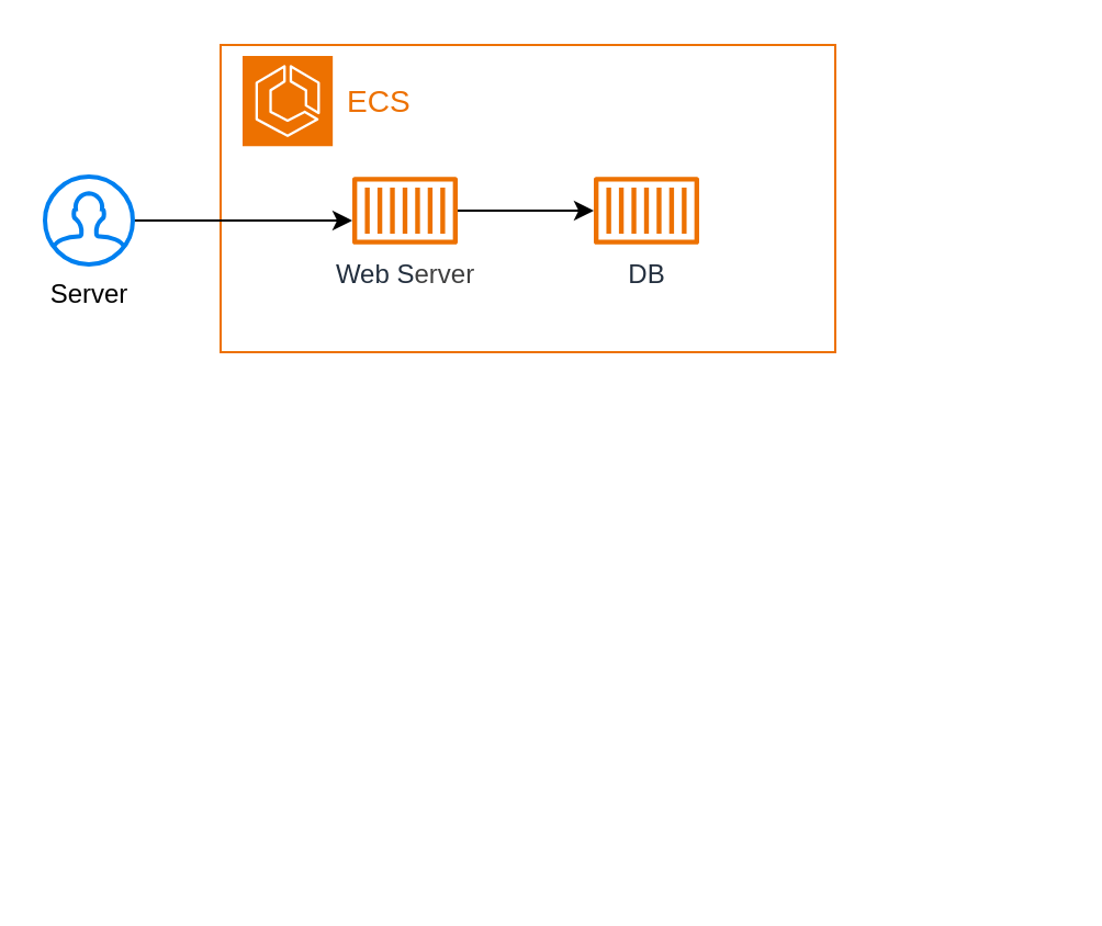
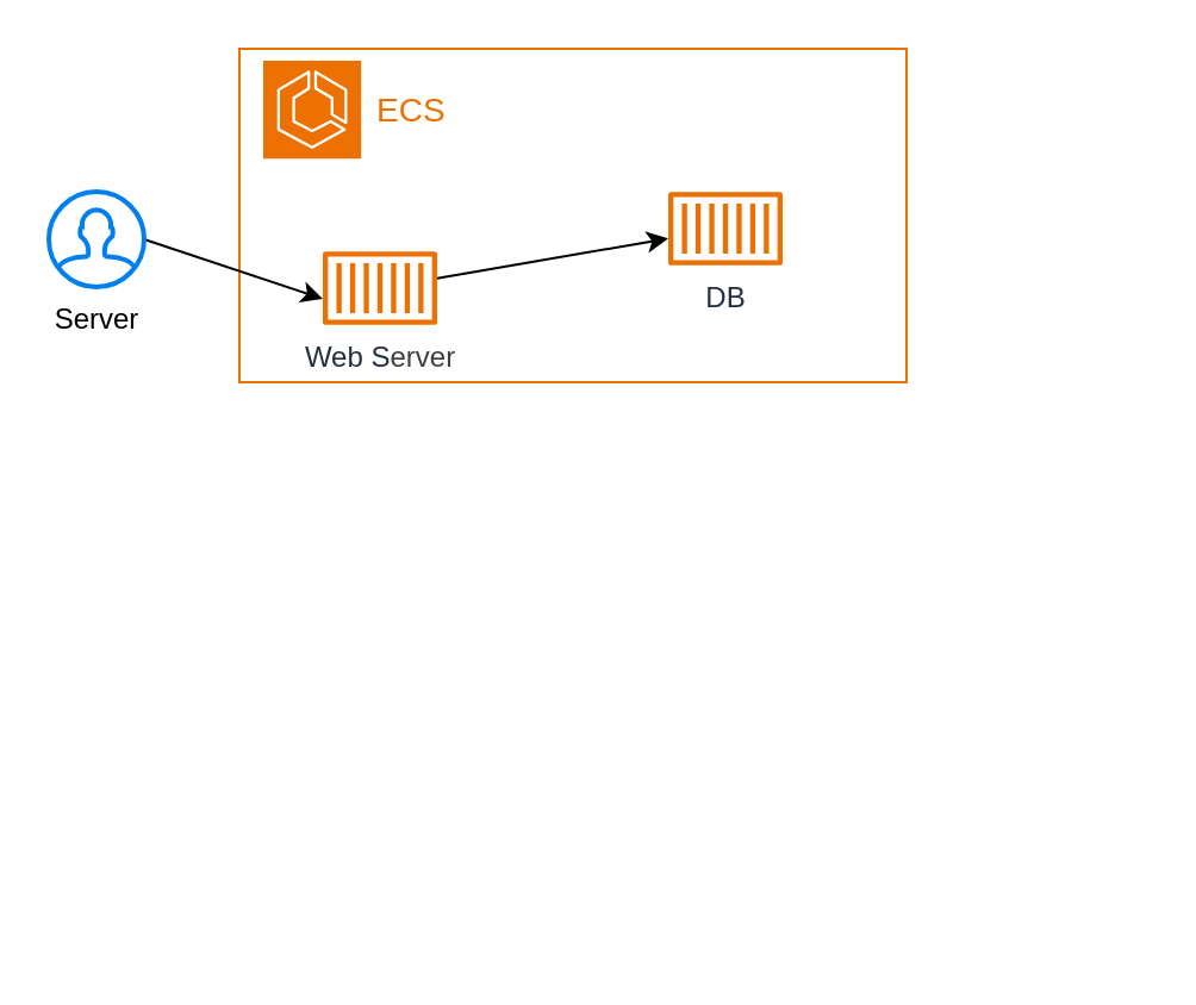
  <mxCell id="0" />
  <mxCell id="1" parent="0" />
  <mxCell id="2" value="" style="group;horizontal=1;labelPosition=right;verticalLabelPosition=middle;align=left;verticalAlign=middle;" vertex="1" connectable="0" parent="1"><mxGeometry x="100" y="20" width="380" height="380" as="geometry" /></mxCell>
  <mxCell id="3" value="" style="whiteSpace=wrap;html=1;fillColor=none;strokeColor=#ED7100;" vertex="1" parent="2"><mxGeometry width="280" height="140" as="geometry" /></mxCell>
  <mxCell id="4" value="&lt;font style=&quot;color: rgb(237, 113, 0);&quot;&gt;ECS&lt;/font&gt;" style="sketch=0;points=[[0,0,0],[0.25,0,0],[0.5,0,0],[0.75,0,0],[1,0,0],[0,1,0],[0.25,1,0],[0.5,1,0],[0.75,1,0],[1,1,0],[0,0.25,0],[0,0.5,0],[0,0.75,0],[1,0.25,0],[1,0.5,0],[1,0.75,0]];outlineConnect=0;fontColor=#232F3E;fillColor=#ED7100;strokeColor=#ffffff;dashed=0;verticalLabelPosition=middle;verticalAlign=middle;align=left;html=1;fontSize=14;fontStyle=0;aspect=fixed;shape=mxgraph.aws4.resourceIcon;resIcon=mxgraph.aws4.ecs;labelPosition=right;spacing=7;" vertex="1" parent="2"><mxGeometry x="10" y="5" width="41.081" height="41.081" as="geometry" /></mxCell>
- <mxCell id="5" value="Web S&lt;span style=&quot;color: rgb(63, 63, 63); background-color: transparent;&quot;&gt;erver&lt;/span&gt;" style="sketch=0;outlineConnect=0;fontColor=#232F3E;gradientColor=none;fillColor=#ED7100;strokeColor=none;dashed=0;verticalLabelPosition=bottom;verticalAlign=top;align=center;html=1;fontSize=12;fontStyle=0;aspect=fixed;pointerEvents=1;shape=mxgraph.aws4.container_1;" vertex="1" parent="2"><mxGeometry x="60" y="60" width="48" height="31" as="geometry" /></mxCell>
- <mxCell id="6" value="DB" style="sketch=0;outlineConnect=0;fontColor=#232F3E;gradientColor=none;fillColor=#ED7100;strokeColor=none;dashed=0;verticalLabelPosition=bottom;verticalAlign=top;align=center;html=1;fontSize=12;fontStyle=0;aspect=fixed;pointerEvents=1;shape=mxgraph.aws4.container_1;" vertex="1" parent="2"><mxGeometry x="170" y="60" width="48" height="31" as="geometry" /></mxCell>
+ <mxCell id="5" value="Web S&lt;span style=&quot;color: rgb(63, 63, 63); background-color: transparent;&quot;&gt;erver&lt;/span&gt;" style="sketch=0;outlineConnect=0;fontColor=#232F3E;gradientColor=none;fillColor=#ED7100;strokeColor=none;dashed=0;verticalLabelPosition=bottom;verticalAlign=top;align=center;html=1;fontSize=12;fontStyle=0;aspect=fixed;pointerEvents=1;shape=mxgraph.aws4.container_1;" vertex="1" parent="2"><mxGeometry x="35" y="85" width="48" height="31" as="geometry" /></mxCell>
+ <mxCell id="6" value="DB" style="sketch=0;outlineConnect=0;fontColor=#232F3E;gradientColor=none;fillColor=#ED7100;strokeColor=none;dashed=0;verticalLabelPosition=bottom;verticalAlign=top;align=center;html=1;fontSize=12;fontStyle=0;aspect=fixed;pointerEvents=1;shape=mxgraph.aws4.container_1;" vertex="1" parent="2"><mxGeometry x="180" y="60" width="48" height="31" as="geometry" /></mxCell>
  <mxCell id="7" value="" style="endArrow=classic;html=1;" edge="1" parent="2" source="5" target="6"><mxGeometry width="50" height="50" relative="1" as="geometry"><mxPoint x="135" y="125" as="sourcePoint" /><mxPoint x="160" y="75" as="targetPoint" /></mxGeometry></mxCell>
  <mxCell id="8" value="" style="endArrow=classic;html=1;entryX=0;entryY=0.646;entryDx=0;entryDy=0;entryPerimeter=0;" edge="1" parent="1" target="5"><mxGeometry width="50" height="50" relative="1" as="geometry"><mxPoint x="60" y="100" as="sourcePoint" /><mxPoint x="155" y="100" as="targetPoint" /></mxGeometry></mxCell>
  <mxCell id="9" value="Server" style="html=1;verticalLabelPosition=bottom;align=center;labelBackgroundColor=#ffffff;verticalAlign=top;strokeWidth=2;strokeColor=#0080F0;shadow=0;dashed=0;shape=mxgraph.ios7.icons.user;" vertex="1" parent="1"><mxGeometry x="20" y="80" width="40" height="40" as="geometry" /></mxCell>
